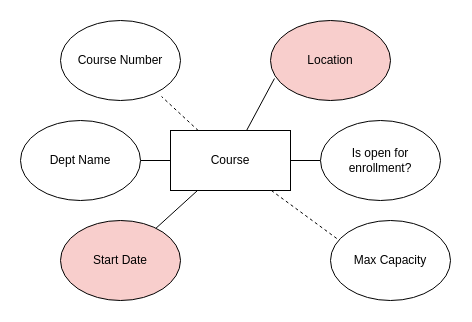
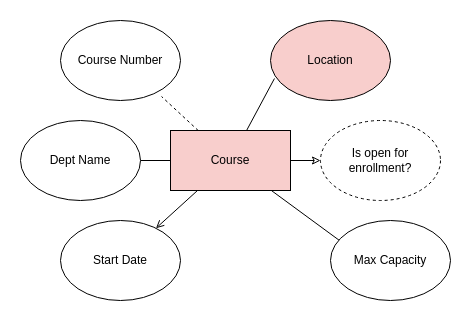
  <mxCell id="0" />
  <mxCell id="1" parent="0" />
  <mxCell id="2" style="rounded=0;orthogonalLoop=1;jettySize=auto;html=1;entryX=0.033;entryY=0.725;entryDx=0;entryDy=0;entryPerimeter=0;endArrow=none;endFill=0;" edge="1" parent="1" source="8" target="10"><mxGeometry relative="1" as="geometry" /></mxCell>
  <mxCell id="3" style="rounded=0;orthogonalLoop=1;jettySize=auto;html=1;entryX=0.842;entryY=0.95;entryDx=0;entryDy=0;entryPerimeter=0;endArrow=none;endFill=0;dashed=1;" edge="1" parent="1" source="8" target="9"><mxGeometry relative="1" as="geometry" /></mxCell>
  <mxCell id="4" style="edgeStyle=orthogonalEdgeStyle;rounded=0;orthogonalLoop=1;jettySize=auto;html=1;entryX=1;entryY=0.5;entryDx=0;entryDy=0;endArrow=none;endFill=0;" edge="1" parent="1" source="8" target="11"><mxGeometry relative="1" as="geometry" /></mxCell>
- <mxCell id="5" style="rounded=0;orthogonalLoop=1;jettySize=auto;html=1;endArrow=none;endFill=0;" edge="1" parent="1" source="8" target="12"><mxGeometry relative="1" as="geometry" /></mxCell>
- <mxCell id="6" style="rounded=0;orthogonalLoop=1;jettySize=auto;html=1;entryX=0.075;entryY=0.25;entryDx=0;entryDy=0;entryPerimeter=0;endArrow=none;endFill=0;dashed=1;" edge="1" parent="1" source="8" target="13"><mxGeometry relative="1" as="geometry" /></mxCell>
- <mxCell id="7" style="edgeStyle=orthogonalEdgeStyle;rounded=0;orthogonalLoop=1;jettySize=auto;html=1;entryX=0;entryY=0.5;entryDx=0;entryDy=0;endArrow=none;endFill=0;" edge="1" parent="1" source="8" target="14"><mxGeometry relative="1" as="geometry" /></mxCell>
- <mxCell id="8" value="Course" style="rounded=0;whiteSpace=wrap;html=1;" vertex="1" parent="1"><mxGeometry x="170" y="130" width="120" height="60" as="geometry" /></mxCell>
+ <mxCell id="5" style="rounded=0;orthogonalLoop=1;jettySize=auto;html=1;endArrow=open;endFill=0;" edge="1" parent="1" source="8" target="12"><mxGeometry relative="1" as="geometry" /></mxCell>
+ <mxCell id="6" style="rounded=0;orthogonalLoop=1;jettySize=auto;html=1;entryX=0.075;entryY=0.25;entryDx=0;entryDy=0;entryPerimeter=0;endArrow=none;endFill=0;" edge="1" parent="1" source="8" target="13"><mxGeometry relative="1" as="geometry" /></mxCell>
+ <mxCell id="7" style="edgeStyle=orthogonalEdgeStyle;rounded=0;orthogonalLoop=1;jettySize=auto;html=1;entryX=0;entryY=0.5;entryDx=0;entryDy=0;endArrow=classic;endFill=0;" edge="1" parent="1" source="8" target="14"><mxGeometry relative="1" as="geometry" /></mxCell>
+ <mxCell id="8" value="Course" style="rounded=0;whiteSpace=wrap;html=1;fillColor=#f8cecc;" vertex="1" parent="1"><mxGeometry x="170" y="130" width="120" height="60" as="geometry" /></mxCell>
  <mxCell id="9" value="Course Number" style="ellipse;whiteSpace=wrap;html=1;" vertex="1" parent="1"><mxGeometry x="60" y="20" width="120" height="80" as="geometry" /></mxCell>
  <mxCell id="10" value="Location" style="ellipse;whiteSpace=wrap;html=1;fillColor=#f8cecc;" vertex="1" parent="1"><mxGeometry x="270" y="20" width="120" height="80" as="geometry" /></mxCell>
  <mxCell id="11" value="Dept Name" style="ellipse;whiteSpace=wrap;html=1;" vertex="1" parent="1"><mxGeometry x="20" y="120" width="120" height="80" as="geometry" /></mxCell>
- <mxCell id="12" value="Start Date" style="ellipse;whiteSpace=wrap;html=1;fillColor=#f8cecc;" vertex="1" parent="1"><mxGeometry x="60" y="220" width="120" height="80" as="geometry" /></mxCell>
+ <mxCell id="12" value="Start Date" style="ellipse;whiteSpace=wrap;html=1;" vertex="1" parent="1"><mxGeometry x="60" y="220" width="120" height="80" as="geometry" /></mxCell>
  <mxCell id="13" value="Max Capacity" style="ellipse;whiteSpace=wrap;html=1;" vertex="1" parent="1"><mxGeometry x="330" y="220" width="120" height="80" as="geometry" /></mxCell>
- <mxCell id="14" value="Is open for enrollment?" style="ellipse;whiteSpace=wrap;html=1;" vertex="1" parent="1"><mxGeometry x="320" y="120" width="120" height="80" as="geometry" /></mxCell>
+ <mxCell id="14" value="Is open for enrollment?" style="ellipse;whiteSpace=wrap;html=1;dashed=1;" vertex="1" parent="1"><mxGeometry x="320" y="120" width="120" height="80" as="geometry" /></mxCell>
